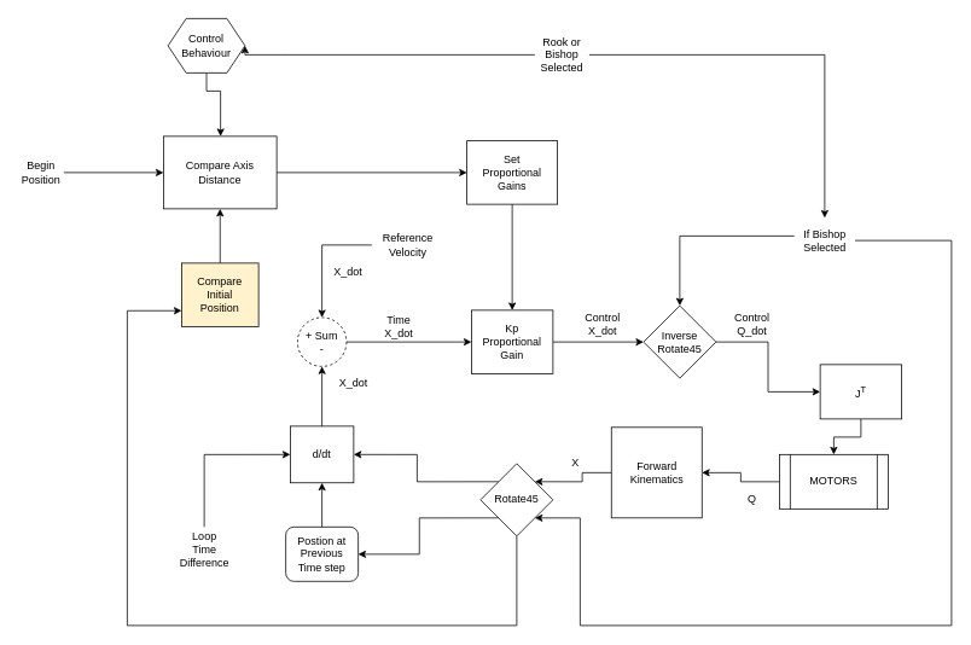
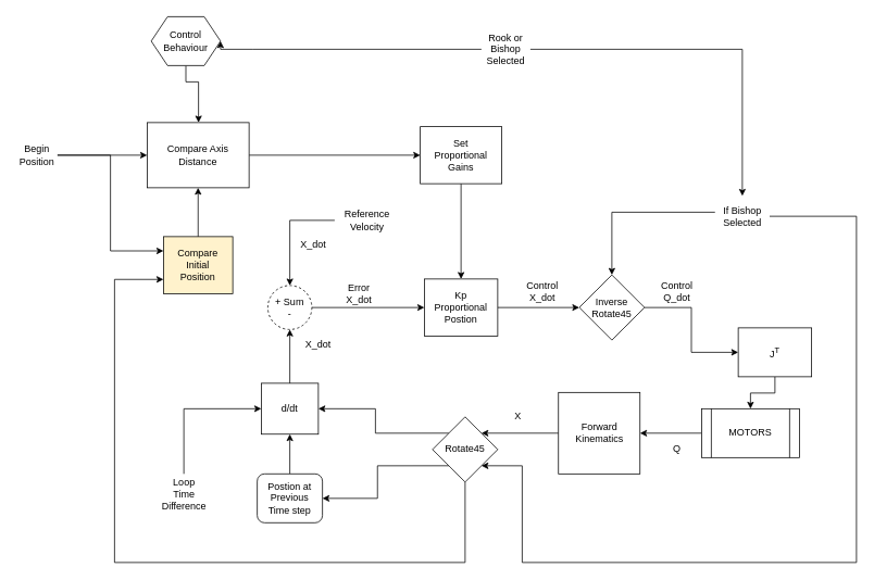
  <mxCell id="0" />
  <mxCell id="1" parent="0" />
  <mxCell id="2" value="" style="edgeStyle=orthogonalEdgeStyle;rounded=0;orthogonalLoop=1;jettySize=auto;html=1;exitX=0.5;exitY=1;exitDx=0;exitDy=0;" edge="1" parent="1" source="23" target="25"><mxGeometry relative="1" as="geometry"><mxPoint x="295" y="40" as="sourcePoint" /><mxPoint x="485" y="120" as="targetPoint" /><Array as="points"><mxPoint x="243" y="100" /></Array></mxGeometry></mxCell>
  <mxCell id="3" value="" style="edgeStyle=orthogonalEdgeStyle;rounded=0;orthogonalLoop=1;jettySize=auto;html=1;entryX=0;entryY=0.5;entryDx=0;entryDy=0;" edge="1" parent="1" source="5" target="25"><mxGeometry relative="1" as="geometry"><mxPoint x="260" y="170" as="targetPoint" /></mxGeometry></mxCell>
+ <mxCell id="4" value="" style="edgeStyle=orthogonalEdgeStyle;rounded=0;orthogonalLoop=1;jettySize=auto;html=1;entryX=0;entryY=0.25;entryDx=0;entryDy=0;" edge="1" parent="1" source="5" target="19"><mxGeometry relative="1" as="geometry"><mxPoint x="45" y="290" as="targetPoint" /></mxGeometry></mxCell>
  <mxCell id="5" value="Begin&lt;br&gt;Position" style="text;html=1;strokeColor=none;fillColor=none;align=center;verticalAlign=middle;whiteSpace=wrap;rounded=0;" vertex="1" parent="1"><mxGeometry x="20" y="170" width="50" height="40" as="geometry" /></mxCell>
  <mxCell id="6" value="" style="edgeStyle=orthogonalEdgeStyle;rounded=0;orthogonalLoop=1;jettySize=auto;html=1;entryX=1;entryY=0.5;entryDx=0;entryDy=0;exitX=0;exitY=0.5;exitDx=0;exitDy=0;" edge="1" parent="1" source="8" target="23"><mxGeometry relative="1" as="geometry"><mxPoint x="165" y="0" as="targetPoint" /><Array as="points"><mxPoint x="310" y="60" /><mxPoint x="310" y="60" /></Array></mxGeometry></mxCell>
  <mxCell id="7" value="" style="edgeStyle=orthogonalEdgeStyle;rounded=0;orthogonalLoop=1;jettySize=auto;html=1;" edge="1" parent="1" source="8" target="42"><mxGeometry relative="1" as="geometry"><mxPoint x="536" y="60" as="targetPoint" /></mxGeometry></mxCell>
  <mxCell id="8" value="Rook or Bishop&lt;br&gt;Selected" style="text;html=1;strokeColor=none;fillColor=none;align=center;verticalAlign=middle;whiteSpace=wrap;rounded=0;" vertex="1" parent="1"><mxGeometry x="590" y="40" width="60" height="40" as="geometry" /></mxCell>
  <mxCell id="9" value="" style="edgeStyle=orthogonalEdgeStyle;rounded=0;orthogonalLoop=1;jettySize=auto;html=1;" edge="1" parent="1" source="10" target="12"><mxGeometry relative="1" as="geometry" /></mxCell>
  <mxCell id="10" value="J&lt;sup&gt;T&lt;/sup&gt;" style="rounded=0;whiteSpace=wrap;html=1;" vertex="1" parent="1"><mxGeometry x="905" y="402" width="90" height="60" as="geometry" /></mxCell>
  <mxCell id="11" value="" style="edgeStyle=orthogonalEdgeStyle;rounded=0;orthogonalLoop=1;jettySize=auto;html=1;" edge="1" parent="1" source="12" target="14"><mxGeometry relative="1" as="geometry" /></mxCell>
  <mxCell id="12" value="MOTORS" style="shape=process;whiteSpace=wrap;html=1;backgroundOutline=1;" vertex="1" parent="1"><mxGeometry x="860" y="501.25" width="120" height="60" as="geometry" /></mxCell>
  <mxCell id="13" value="" style="edgeStyle=orthogonalEdgeStyle;rounded=0;orthogonalLoop=1;jettySize=auto;html=1;entryX=1;entryY=0;entryDx=0;entryDy=0;" edge="1" parent="1" source="14" target="37"><mxGeometry relative="1" as="geometry" /></mxCell>
- <mxCell id="14" value="Forward &lt;br&gt;Kinematics" style="whiteSpace=wrap;html=1;" vertex="1" parent="1"><mxGeometry x="674.5" y="471.25" width="100" height="100" as="geometry" /></mxCell>
+ <mxCell id="14" value="Forward &lt;br&gt;Kinematics" style="whiteSpace=wrap;html=1;" vertex="1" parent="1"><mxGeometry x="684.5" y="481.25" width="100" height="100" as="geometry" /></mxCell>
  <mxCell id="15" value="d/dt" style="whiteSpace=wrap;html=1;" vertex="1" parent="1"><mxGeometry x="320" y="470" width="70" height="62.5" as="geometry" /></mxCell>
  <mxCell id="16" value="" style="edgeStyle=orthogonalEdgeStyle;rounded=0;orthogonalLoop=1;jettySize=auto;html=1;" edge="1" parent="1" source="17" target="39"><mxGeometry relative="1" as="geometry" /></mxCell>
- <mxCell id="17" value="Kp&lt;br&gt;Proportional &lt;br&gt;Gain" style="rounded=0;whiteSpace=wrap;html=1;" vertex="1" parent="1"><mxGeometry x="520" y="342" width="90" height="70" as="geometry" /></mxCell>
+ <mxCell id="17" value="Kp&lt;br&gt;Proportional &lt;br&gt;Postion" style="rounded=0;whiteSpace=wrap;html=1;" vertex="1" parent="1"><mxGeometry x="520" y="342" width="90" height="70" as="geometry" /></mxCell>
  <mxCell id="18" value="" style="edgeStyle=orthogonalEdgeStyle;rounded=0;orthogonalLoop=1;jettySize=auto;html=1;" edge="1" parent="1" source="19" target="25"><mxGeometry relative="1" as="geometry" /></mxCell>
  <mxCell id="19" value="Compare &lt;br&gt;Initial&lt;br&gt;Position" style="rounded=0;whiteSpace=wrap;html=1;fillColor=#fff2cc;" vertex="1" parent="1"><mxGeometry x="200" y="290" width="85" height="70" as="geometry" /></mxCell>
  <mxCell id="20" value="" style="edgeStyle=orthogonalEdgeStyle;rounded=0;orthogonalLoop=1;jettySize=auto;html=1;exitX=0.5;exitY=0;exitDx=0;exitDy=0;" edge="1" parent="1" source="15" target="22"><mxGeometry relative="1" as="geometry"><mxPoint x="517" y="580" as="sourcePoint" /><mxPoint x="445" y="580" as="targetPoint" /></mxGeometry></mxCell>
  <mxCell id="21" value="" style="edgeStyle=orthogonalEdgeStyle;rounded=0;orthogonalLoop=1;jettySize=auto;html=1;" edge="1" parent="1" source="22" target="17"><mxGeometry relative="1" as="geometry" /></mxCell>
  <mxCell id="22" value="+ Sum&lt;font style=&quot;font-size: 12px&quot;&gt;&lt;br&gt;&lt;font&gt;-&lt;/font&gt;&lt;/font&gt;" style="ellipse;whiteSpace=wrap;html=1;aspect=fixed;dashed=1;" vertex="1" parent="1"><mxGeometry x="328" y="350" width="54" height="54" as="geometry" /></mxCell>
  <mxCell id="23" value="Control&lt;br&gt;Behaviour" style="shape=hexagon;perimeter=hexagonPerimeter2;whiteSpace=wrap;html=1;fixedSize=1;rounded=0;" vertex="1" parent="1"><mxGeometry x="185" y="20" width="85" height="60" as="geometry" /></mxCell>
  <mxCell id="24" value="" style="edgeStyle=orthogonalEdgeStyle;rounded=0;orthogonalLoop=1;jettySize=auto;html=1;" edge="1" parent="1" source="25" target="27"><mxGeometry relative="1" as="geometry" /></mxCell>
  <mxCell id="25" value="Compare Axis Distance" style="rounded=0;whiteSpace=wrap;html=1;" vertex="1" parent="1"><mxGeometry x="180" y="150" width="125" height="80" as="geometry" /></mxCell>
  <mxCell id="26" value="" style="edgeStyle=orthogonalEdgeStyle;rounded=0;orthogonalLoop=1;jettySize=auto;html=1;" edge="1" parent="1" source="27" target="17"><mxGeometry relative="1" as="geometry" /></mxCell>
  <mxCell id="27" value="Set &lt;br&gt;Proportional&lt;br&gt;Gains" style="rounded=0;whiteSpace=wrap;html=1;" vertex="1" parent="1"><mxGeometry x="515" y="155" width="100" height="70" as="geometry" /></mxCell>
  <mxCell id="28" value="" style="edgeStyle=orthogonalEdgeStyle;rounded=0;orthogonalLoop=1;jettySize=auto;html=1;exitX=0;exitY=0.5;exitDx=0;exitDy=0;" edge="1" parent="1" source="29" target="22"><mxGeometry relative="1" as="geometry"><mxPoint x="400" y="270" as="sourcePoint" /></mxGeometry></mxCell>
  <mxCell id="29" value="Reference&lt;br&gt;Velocity" style="text;html=1;strokeColor=none;fillColor=none;align=center;verticalAlign=middle;whiteSpace=wrap;rounded=0;" vertex="1" parent="1"><mxGeometry x="410" y="240" width="80" height="60" as="geometry" /></mxCell>
  <mxCell id="30" value="" style="edgeStyle=orthogonalEdgeStyle;rounded=0;orthogonalLoop=1;jettySize=auto;html=1;" edge="1" parent="1" source="31" target="15"><mxGeometry relative="1" as="geometry" /></mxCell>
  <mxCell id="31" value="Postion at&lt;br&gt;Previous &lt;br&gt;Time step" style="rounded=1;whiteSpace=wrap;html=1;" vertex="1" parent="1"><mxGeometry x="315" y="581.25" width="80" height="60" as="geometry" /></mxCell>
  <mxCell id="32" value="" style="edgeStyle=orthogonalEdgeStyle;rounded=0;orthogonalLoop=1;jettySize=auto;html=1;entryX=0;entryY=0.5;entryDx=0;entryDy=0;exitX=0.5;exitY=0;exitDx=0;exitDy=0;exitPerimeter=0;" edge="1" parent="1" source="33" target="15"><mxGeometry relative="1" as="geometry"><mxPoint x="230" y="490" as="targetPoint" /></mxGeometry></mxCell>
  <mxCell id="33" value="Loop&lt;br&gt;Time &lt;br&gt;Difference" style="text;html=1;align=center;verticalAlign=middle;resizable=0;points=[];autosize=1;strokeColor=none;" vertex="1" parent="1"><mxGeometry x="190" y="581.25" width="70" height="50" as="geometry" /></mxCell>
  <mxCell id="34" style="edgeStyle=orthogonalEdgeStyle;rounded=0;orthogonalLoop=1;jettySize=auto;html=1;exitX=0;exitY=0;exitDx=0;exitDy=0;entryX=1;entryY=0.5;entryDx=0;entryDy=0;" edge="1" parent="1" source="37" target="15"><mxGeometry relative="1" as="geometry" /></mxCell>
  <mxCell id="35" style="edgeStyle=orthogonalEdgeStyle;rounded=0;orthogonalLoop=1;jettySize=auto;html=1;exitX=0;exitY=1;exitDx=0;exitDy=0;" edge="1" parent="1" source="37" target="31"><mxGeometry relative="1" as="geometry" /></mxCell>
  <mxCell id="36" style="edgeStyle=orthogonalEdgeStyle;rounded=0;orthogonalLoop=1;jettySize=auto;html=1;exitX=0.5;exitY=1;exitDx=0;exitDy=0;entryX=0;entryY=0.75;entryDx=0;entryDy=0;" edge="1" parent="1" source="37" target="19"><mxGeometry relative="1" as="geometry"><Array as="points"><mxPoint x="570" y="690" /><mxPoint x="140" y="690" /><mxPoint x="140" y="343" /></Array></mxGeometry></mxCell>
  <mxCell id="37" value="Rotate45" style="rhombus;whiteSpace=wrap;html=1;" vertex="1" parent="1"><mxGeometry x="530" y="511.25" width="80" height="80" as="geometry" /></mxCell>
  <mxCell id="38" value="" style="edgeStyle=orthogonalEdgeStyle;rounded=0;orthogonalLoop=1;jettySize=auto;html=1;" edge="1" parent="1" source="39" target="10"><mxGeometry relative="1" as="geometry" /></mxCell>
  <mxCell id="39" value="Inverse&lt;br&gt;Rotate45" style="rhombus;whiteSpace=wrap;html=1;" vertex="1" parent="1"><mxGeometry x="710" y="337" width="80" height="80" as="geometry" /></mxCell>
  <mxCell id="40" value="" style="edgeStyle=orthogonalEdgeStyle;rounded=0;orthogonalLoop=1;jettySize=auto;html=1;entryX=0.5;entryY=0;entryDx=0;entryDy=0;" edge="1" parent="1" source="42" target="39"><mxGeometry relative="1" as="geometry"><mxPoint x="893.5" y="650" as="targetPoint" /><Array as="points"><mxPoint x="750" y="260" /></Array></mxGeometry></mxCell>
  <mxCell id="41" value="" style="edgeStyle=orthogonalEdgeStyle;rounded=0;orthogonalLoop=1;jettySize=auto;html=1;entryX=1;entryY=1;entryDx=0;entryDy=0;" edge="1" parent="1" source="42" target="37"><mxGeometry relative="1" as="geometry"><mxPoint x="1057" y="265" as="targetPoint" /><Array as="points"><mxPoint x="1050" y="265" /><mxPoint x="1050" y="690" /><mxPoint x="640" y="690" /><mxPoint x="640" y="571" /></Array></mxGeometry></mxCell>
  <mxCell id="42" value="If Bishop Selected" style="text;html=1;strokeColor=none;fillColor=none;align=center;verticalAlign=middle;whiteSpace=wrap;rounded=0;" vertex="1" parent="1"><mxGeometry x="876.5" y="240" width="67" height="50" as="geometry" /></mxCell>
  <mxCell id="43" value="Q" style="text;html=1;strokeColor=none;fillColor=none;align=center;verticalAlign=middle;whiteSpace=wrap;rounded=0;" vertex="1" parent="1"><mxGeometry x="810" y="541.25" width="40" height="20" as="geometry" /></mxCell>
  <mxCell id="44" value="Control&lt;br&gt;Q_dot" style="text;html=1;strokeColor=none;fillColor=none;align=center;verticalAlign=middle;whiteSpace=wrap;rounded=0;" vertex="1" parent="1"><mxGeometry x="810" y="347" width="40" height="20" as="geometry" /></mxCell>
  <mxCell id="45" value="Control X_dot" style="text;html=1;strokeColor=none;fillColor=none;align=center;verticalAlign=middle;whiteSpace=wrap;rounded=0;" vertex="1" parent="1"><mxGeometry x="644.5" y="347" width="40" height="20" as="geometry" /></mxCell>
  <mxCell id="46" value="X" style="text;html=1;strokeColor=none;fillColor=none;align=center;verticalAlign=middle;whiteSpace=wrap;rounded=0;" vertex="1" parent="1"><mxGeometry x="615" y="501.25" width="40" height="20" as="geometry" /></mxCell>
  <mxCell id="47" value="X_dot" style="text;html=1;strokeColor=none;fillColor=none;align=center;verticalAlign=middle;whiteSpace=wrap;rounded=0;" vertex="1" parent="1"><mxGeometry x="370" y="412" width="40" height="20" as="geometry" /></mxCell>
  <mxCell id="48" value="X_dot" style="text;html=1;strokeColor=none;fillColor=none;align=center;verticalAlign=middle;whiteSpace=wrap;rounded=0;" vertex="1" parent="1"><mxGeometry x="364" y="290" width="40" height="20" as="geometry" /></mxCell>
- <mxCell id="49" value="Time&lt;br&gt;X_dot" style="text;html=1;strokeColor=none;fillColor=none;align=center;verticalAlign=middle;whiteSpace=wrap;rounded=0;" vertex="1" parent="1"><mxGeometry x="420" y="350" width="40" height="20" as="geometry" /></mxCell>
+ <mxCell id="49" value="Error&lt;br&gt;X_dot" style="text;html=1;strokeColor=none;fillColor=none;align=center;verticalAlign=middle;whiteSpace=wrap;rounded=0;" vertex="1" parent="1"><mxGeometry x="420" y="350" width="40" height="20" as="geometry" /></mxCell>
